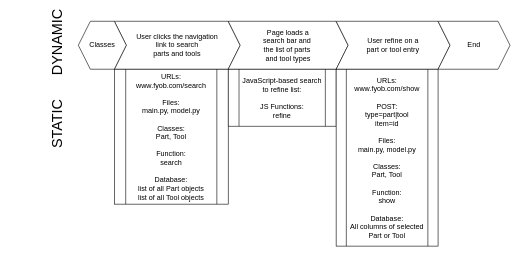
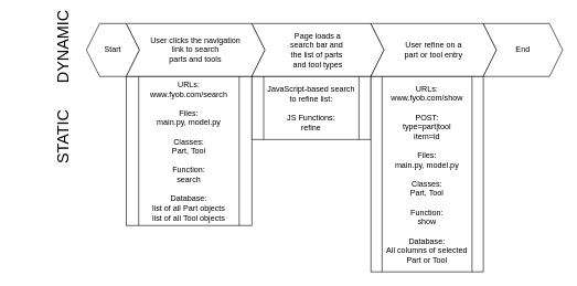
  <mxCell id="0" />
  <mxCell id="1" parent="0" />
  <mxCell id="2" value="User clicks the navigation &lt;br&gt;link to search &lt;br&gt;parts&amp;nbsp;and tools" style="shape=step;perimeter=stepPerimeter;whiteSpace=wrap;html=1;fixedSize=1;" vertex="1" parent="1"><mxGeometry x="190" y="20" width="210" height="80" as="geometry" /></mxCell>
  <mxCell id="3" value="Page loads a&lt;br&gt;search bar and&amp;nbsp;&lt;br&gt;the list of parts&amp;nbsp;&lt;br&gt;and tool types&lt;br&gt;" style="shape=step;perimeter=stepPerimeter;whiteSpace=wrap;html=1;fixedSize=1;" vertex="1" parent="1"><mxGeometry x="380" y="20" width="200" height="80" as="geometry" /></mxCell>
  <mxCell id="4" value="User refine on a &lt;br&gt;part or tool entry" style="shape=step;perimeter=stepPerimeter;whiteSpace=wrap;html=1;fixedSize=1;" vertex="1" parent="1"><mxGeometry x="560" y="20" width="190" height="80" as="geometry" /></mxCell>
  <mxCell id="5" value="URLs: www.fyob.com/search&lt;br&gt;&lt;br&gt;Files:&lt;br&gt;main.py, model.py&lt;br&gt;&lt;br&gt;Classes:&lt;br&gt;Part, Tool&lt;br&gt;&lt;br&gt;Function:&lt;br&gt;search&lt;br&gt;&lt;br&gt;Database:&lt;br&gt;list of all Part objects&lt;br&gt;list of all Tool objects&lt;br&gt;" style="shape=process;whiteSpace=wrap;html=1;backgroundOutline=1;" vertex="1" parent="1"><mxGeometry x="190" y="100" width="190" height="225" as="geometry" /></mxCell>
  <mxCell id="6" value="JavaScript-based search&lt;br&gt;to refine list:&lt;br&gt;&lt;br&gt;JS Functions:&lt;br&gt;refine&lt;br&gt;" style="shape=process;whiteSpace=wrap;html=1;backgroundOutline=1;" vertex="1" parent="1"><mxGeometry x="380" y="100" width="180" height="95" as="geometry" /></mxCell>
  <mxCell id="7" value="URLs: www.fyob.com/show&lt;br&gt;&lt;br&gt;POST: &lt;br&gt;type=part|tool&lt;br&gt;item=id&lt;br&gt;&lt;br&gt;Files:&lt;br&gt;main.py, model.py&lt;br&gt;&lt;br&gt;Classes:&lt;br&gt;Part, Tool&lt;br&gt;&lt;br&gt;Function:&lt;br&gt;show&lt;br&gt;&lt;br&gt;Database:&lt;br&gt;All columns of selected Part or Tool&lt;br&gt;" style="shape=process;whiteSpace=wrap;html=1;backgroundOutline=1;" vertex="1" parent="1"><mxGeometry x="560" y="100" width="170" height="295" as="geometry" /></mxCell>
- <mxCell id="8" value="Classes" style="shape=hexagon;perimeter=hexagonPerimeter2;whiteSpace=wrap;html=1;" vertex="1" parent="1"><mxGeometry x="130" y="20" width="80" height="80" as="geometry" /></mxCell>
+ <mxCell id="8" value="Start" style="shape=hexagon;perimeter=hexagonPerimeter2;whiteSpace=wrap;html=1;" vertex="1" parent="1"><mxGeometry x="130" y="20" width="80" height="80" as="geometry" /></mxCell>
  <mxCell id="9" value="End" style="shape=step;perimeter=stepPerimeter;whiteSpace=wrap;html=1;fixedSize=1;" vertex="1" parent="1"><mxGeometry x="730" y="20" width="120" height="80" as="geometry" /></mxCell>
  <mxCell id="10" value="&lt;font style=&quot;font-size: 24px&quot;&gt;DYNAMIC&lt;/font&gt;" style="text;html=1;strokeColor=none;fillColor=none;align=center;verticalAlign=middle;whiteSpace=wrap;rounded=0;rotation=-90;" vertex="1" parent="1"><mxGeometry x="26" y="25" width="140" height="60" as="geometry" /></mxCell>
  <mxCell id="11" value="&lt;font style=&quot;font-size: 24px&quot;&gt;STATIC&lt;br&gt;&lt;/font&gt;" style="text;html=1;strokeColor=none;fillColor=none;align=center;verticalAlign=middle;whiteSpace=wrap;rounded=0;rotation=-90;" vertex="1" parent="1"><mxGeometry x="20" y="161" width="150" height="60" as="geometry" /></mxCell>
